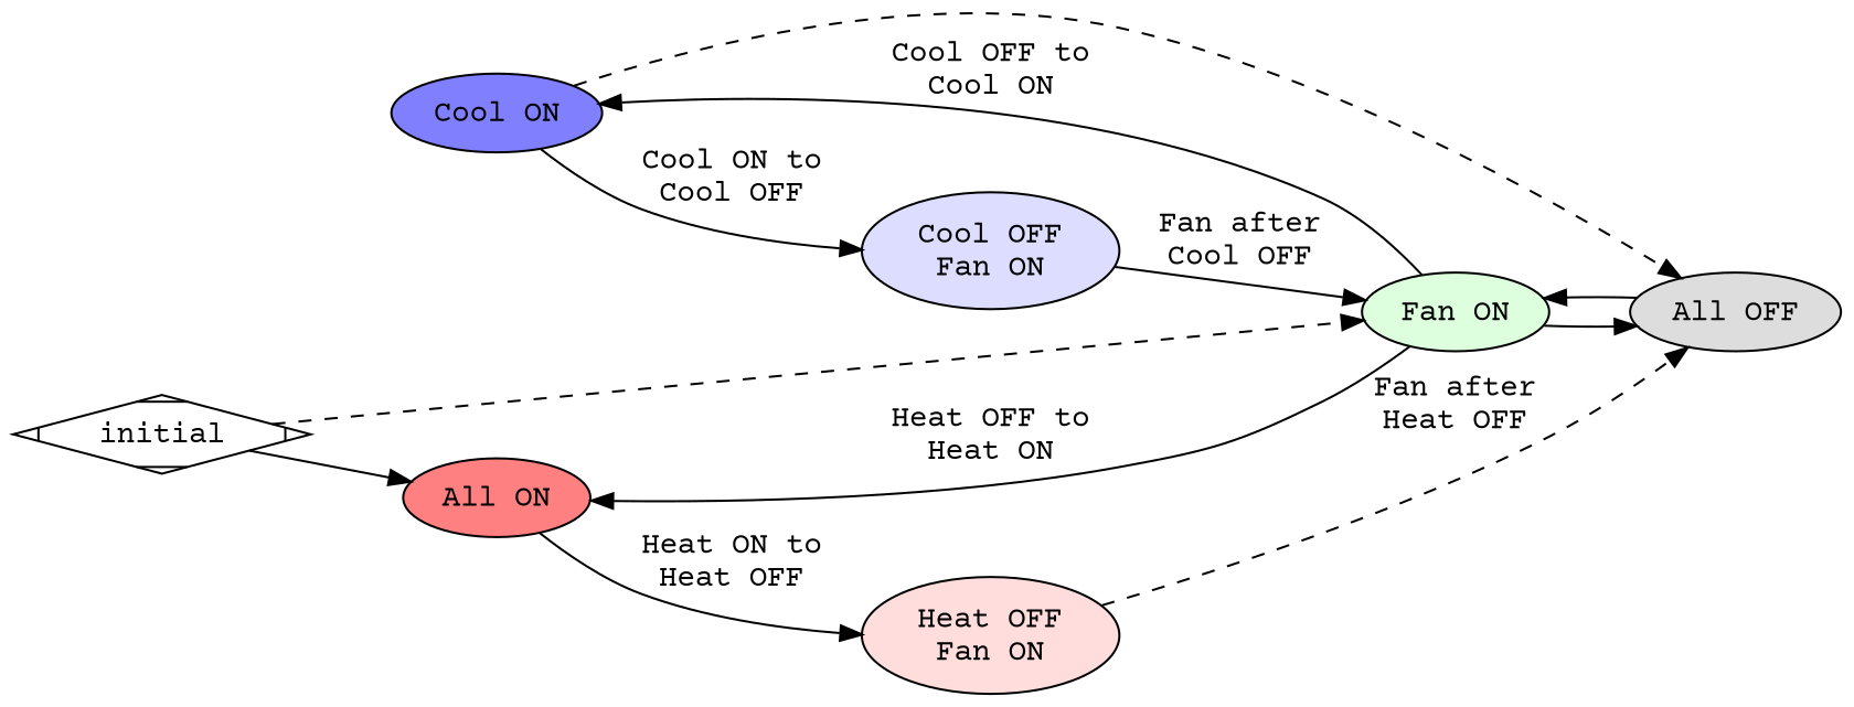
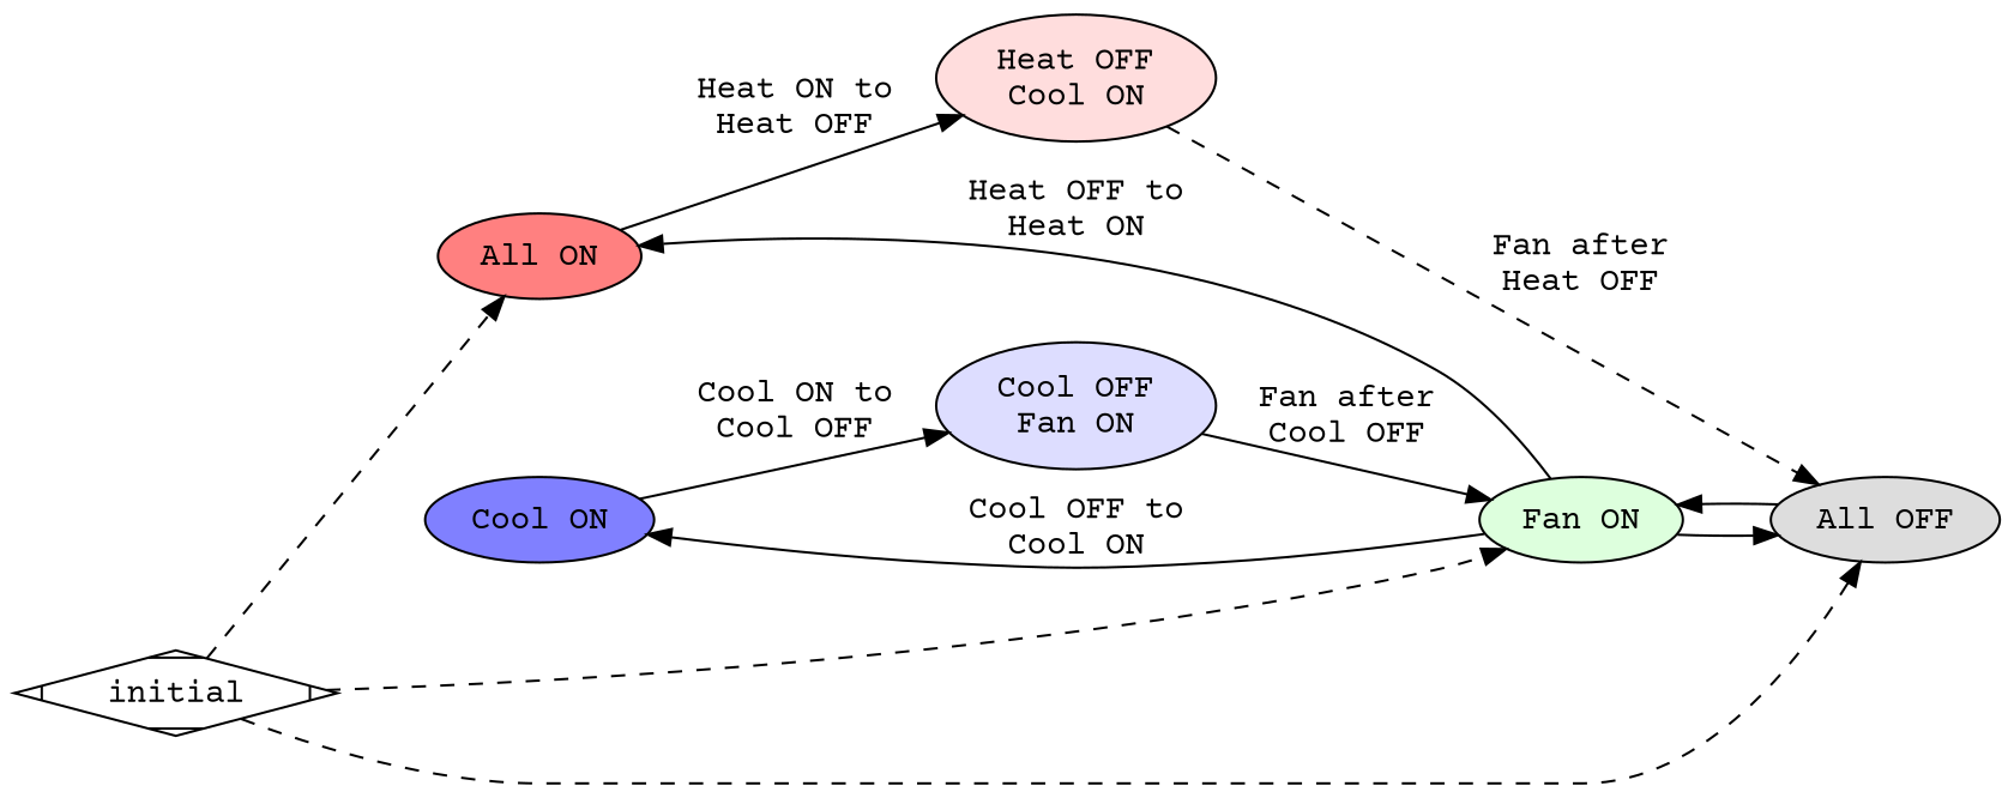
  digraph {
    fontname="Courier Prime"
    rankdir=LR
    node [fontname="Courier Prime" style=filled]
    edge [fontname="Courier Prime"]
    n1 [fillcolor="#8080ff" label="Cool ON"]
    n2 [fillcolor="#ff8080" label="All ON"]
    n3 [fillcolor="#ddddff" label="Cool OFF\nFan ON"]
-   n4 [fillcolor="#ffdddd" label="Heat OFF\nFan ON"]
+   n4 [fillcolor="#ffdddd" label="Heat OFF\nCool ON"]
    n5 [fillcolor="#ddffdd" label="Fan ON"]
    n6 [fillcolor="#dddddd" label="All OFF"]
    n7 [label=initial shape=Mdiamond style=""]
    subgraph sub_1 {
      rank=same
      n1
      n2
    }
    subgraph sub_2 {
      rank=same
      n3
      n4
    }
    n1 -> n3 [label="Cool ON to\nCool OFF" w=4]
    n2 -> n4 [label="Heat ON to\nHeat OFF" w=4]
    n3 -> n5 [label="Fan after\nCool OFF" w=3]
    n4 -> n6 [label="Fan after\nHeat OFF" style=dashed]
    n5 -> n1 [label="Cool OFF to\nCool ON" w=5]
    n5 -> n2 [label="Heat OFF to\nHeat ON" w=5]
    n5 -> n6
    n6 -> n5
-   n7 -> n2 [style=solid w=2]
+   n7 -> n2 [style=dashed w=2]
    n7 -> n5 [style=dashed]
-   n1 -> n6 [style=dashed]
+   n7 -> n6 [style=dashed]
  }
